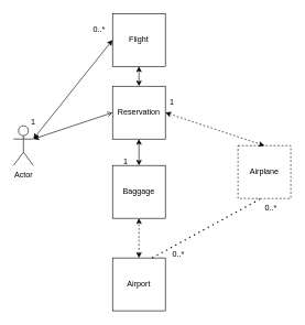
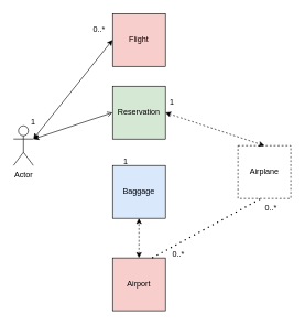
  <mxCell id="0" />
  <mxCell id="1" parent="0" />
  <mxCell id="2" value="Actor" style="shape=umlActor;verticalLabelPosition=bottom;verticalAlign=top;html=1;outlineConnect=0;" parent="1" vertex="1"><mxGeometry x="20" y="190" width="30" height="60" as="geometry" /></mxCell>
- <mxCell id="3" value="Flight" style="whiteSpace=wrap;html=1;aspect=fixed;" parent="1" vertex="1"><mxGeometry x="170" y="20" width="80" height="80" as="geometry" /></mxCell>
+ <mxCell id="3" value="Flight" style="whiteSpace=wrap;html=1;aspect=fixed;fillColor=#f8cecc;" parent="1" vertex="1"><mxGeometry x="170" y="20" width="80" height="80" as="geometry" /></mxCell>
  <mxCell id="4" value="Airplane" style="whiteSpace=wrap;html=1;aspect=fixed;dashed=1;" parent="1" vertex="1"><mxGeometry x="360" y="220" width="80" height="80" as="geometry" /></mxCell>
- <mxCell id="5" value="Airport" style="whiteSpace=wrap;html=1;aspect=fixed;" parent="1" vertex="1"><mxGeometry x="170" y="390" width="80" height="80" as="geometry" /></mxCell>
- <mxCell id="6" value="Reservation" style="whiteSpace=wrap;html=1;aspect=fixed;" parent="1" vertex="1"><mxGeometry x="170" y="130" width="80" height="80" as="geometry" /></mxCell>
- <mxCell id="7" value="Baggage" style="whiteSpace=wrap;html=1;aspect=fixed;" parent="1" vertex="1"><mxGeometry x="170" y="250" width="80" height="80" as="geometry" /></mxCell>
- <mxCell id="8" value="" style="endArrow=classic;startArrow=classic;html=1;rounded=0;exitX=0.5;exitY=1;exitDx=0;exitDy=0;" parent="1" source="6" target="7" edge="1"><mxGeometry width="50" height="50" relative="1" as="geometry"><mxPoint x="300" y="440" as="sourcePoint" /><mxPoint x="350" y="390" as="targetPoint" /></mxGeometry></mxCell>
+ <mxCell id="5" value="Airport" style="whiteSpace=wrap;html=1;aspect=fixed;fillColor=#f8cecc;" parent="1" vertex="1"><mxGeometry x="170" y="390" width="80" height="80" as="geometry" /></mxCell>
+ <mxCell id="6" value="Reservation" style="whiteSpace=wrap;html=1;aspect=fixed;fillColor=#d5e8d4;" parent="1" vertex="1"><mxGeometry x="170" y="130" width="80" height="80" as="geometry" /></mxCell>
+ <mxCell id="7" value="Baggage" style="whiteSpace=wrap;html=1;aspect=fixed;fillColor=#dae8fc;" parent="1" vertex="1"><mxGeometry x="170" y="250" width="80" height="80" as="geometry" /></mxCell>
  <mxCell id="9" value="" style="endArrow=open;startArrow=classic;html=1;rounded=0;entryX=0;entryY=0.5;entryDx=0;entryDy=0;exitX=1;exitY=0.333;exitDx=0;exitDy=0;exitPerimeter=0;" parent="1" source="2" target="6" edge="1"><mxGeometry width="50" height="50" relative="1" as="geometry"><mxPoint x="60" y="220" as="sourcePoint" /><mxPoint x="350" y="390" as="targetPoint" /></mxGeometry></mxCell>
  <mxCell id="10" value="" style="endArrow=classic;startArrow=classic;html=1;rounded=0;entryX=0;entryY=0.5;entryDx=0;entryDy=0;" parent="1" target="3" edge="1"><mxGeometry width="50" height="50" relative="1" as="geometry"><mxPoint x="50" y="210" as="sourcePoint" /><mxPoint x="350" y="390" as="targetPoint" /></mxGeometry></mxCell>
  <mxCell id="11" value="" style="endArrow=classic;startArrow=classic;html=1;rounded=0;exitX=0.5;exitY=0;exitDx=0;exitDy=0;entryX=0.5;entryY=1;entryDx=0;entryDy=0;dashed=1;" parent="1" source="5" target="7" edge="1"><mxGeometry width="50" height="50" relative="1" as="geometry"><mxPoint x="300" y="440" as="sourcePoint" /><mxPoint x="350" y="390" as="targetPoint" /></mxGeometry></mxCell>
- <mxCell id="12" value="" style="endArrow=classic;startArrow=classic;html=1;rounded=0;exitX=0.5;exitY=0;exitDx=0;exitDy=0;entryX=0.5;entryY=1;entryDx=0;entryDy=0;" parent="1" source="6" target="3" edge="1"><mxGeometry width="50" height="50" relative="1" as="geometry"><mxPoint x="300" y="440" as="sourcePoint" /><mxPoint x="350" y="390" as="targetPoint" /></mxGeometry></mxCell>
  <mxCell id="13" value="" style="endArrow=classic;startArrow=classic;html=1;rounded=0;exitX=1;exitY=0.5;exitDx=0;exitDy=0;entryX=0.5;entryY=0;entryDx=0;entryDy=0;dashed=1;" parent="1" source="6" target="4" edge="1"><mxGeometry width="50" height="50" relative="1" as="geometry"><mxPoint x="220" y="460" as="sourcePoint" /><mxPoint x="310" y="420" as="targetPoint" /></mxGeometry></mxCell>
  <mxCell id="14" value="1" style="text;html=1;strokeColor=none;fillColor=none;align=center;verticalAlign=middle;whiteSpace=wrap;rounded=0;" parent="1" vertex="1"><mxGeometry x="20" y="170" width="60" height="30" as="geometry" /></mxCell>
  <mxCell id="15" value="0..*" style="text;html=1;strokeColor=none;fillColor=none;align=center;verticalAlign=middle;whiteSpace=wrap;rounded=0;" parent="1" vertex="1"><mxGeometry x="120" y="30" width="60" height="30" as="geometry" /></mxCell>
  <mxCell id="16" value="0..*" style="text;html=1;strokeColor=none;fillColor=none;align=center;verticalAlign=middle;whiteSpace=wrap;rounded=0;" parent="1" vertex="1"><mxGeometry x="380" y="300" width="60" height="30" as="geometry" /></mxCell>
  <mxCell id="17" value="1" style="text;html=1;strokeColor=none;fillColor=none;align=center;verticalAlign=middle;whiteSpace=wrap;rounded=0;" parent="1" vertex="1"><mxGeometry x="230" y="140" width="60" height="30" as="geometry" /></mxCell>
  <mxCell id="18" value="1" style="text;html=1;strokeColor=none;fillColor=none;align=center;verticalAlign=middle;whiteSpace=wrap;rounded=0;" parent="1" vertex="1"><mxGeometry x="160" y="230" width="60" height="30" as="geometry" /></mxCell>
  <mxCell id="19" value="0..*" style="text;html=1;strokeColor=none;fillColor=none;align=center;verticalAlign=middle;whiteSpace=wrap;rounded=0;" parent="1" vertex="1"><mxGeometry x="240" y="370" width="60" height="30" as="geometry" /></mxCell>
  <mxCell id="20" value="" style="endArrow=none;dashed=1;html=1;dashPattern=1 3;strokeWidth=2;rounded=0;exitX=0.75;exitY=0;exitDx=0;exitDy=0;entryX=0.25;entryY=0;entryDx=0;entryDy=0;" parent="1" source="5" target="16" edge="1"><mxGeometry width="50" height="50" relative="1" as="geometry"><mxPoint x="320" y="450" as="sourcePoint" /><mxPoint x="350" y="320" as="targetPoint" /></mxGeometry></mxCell>
